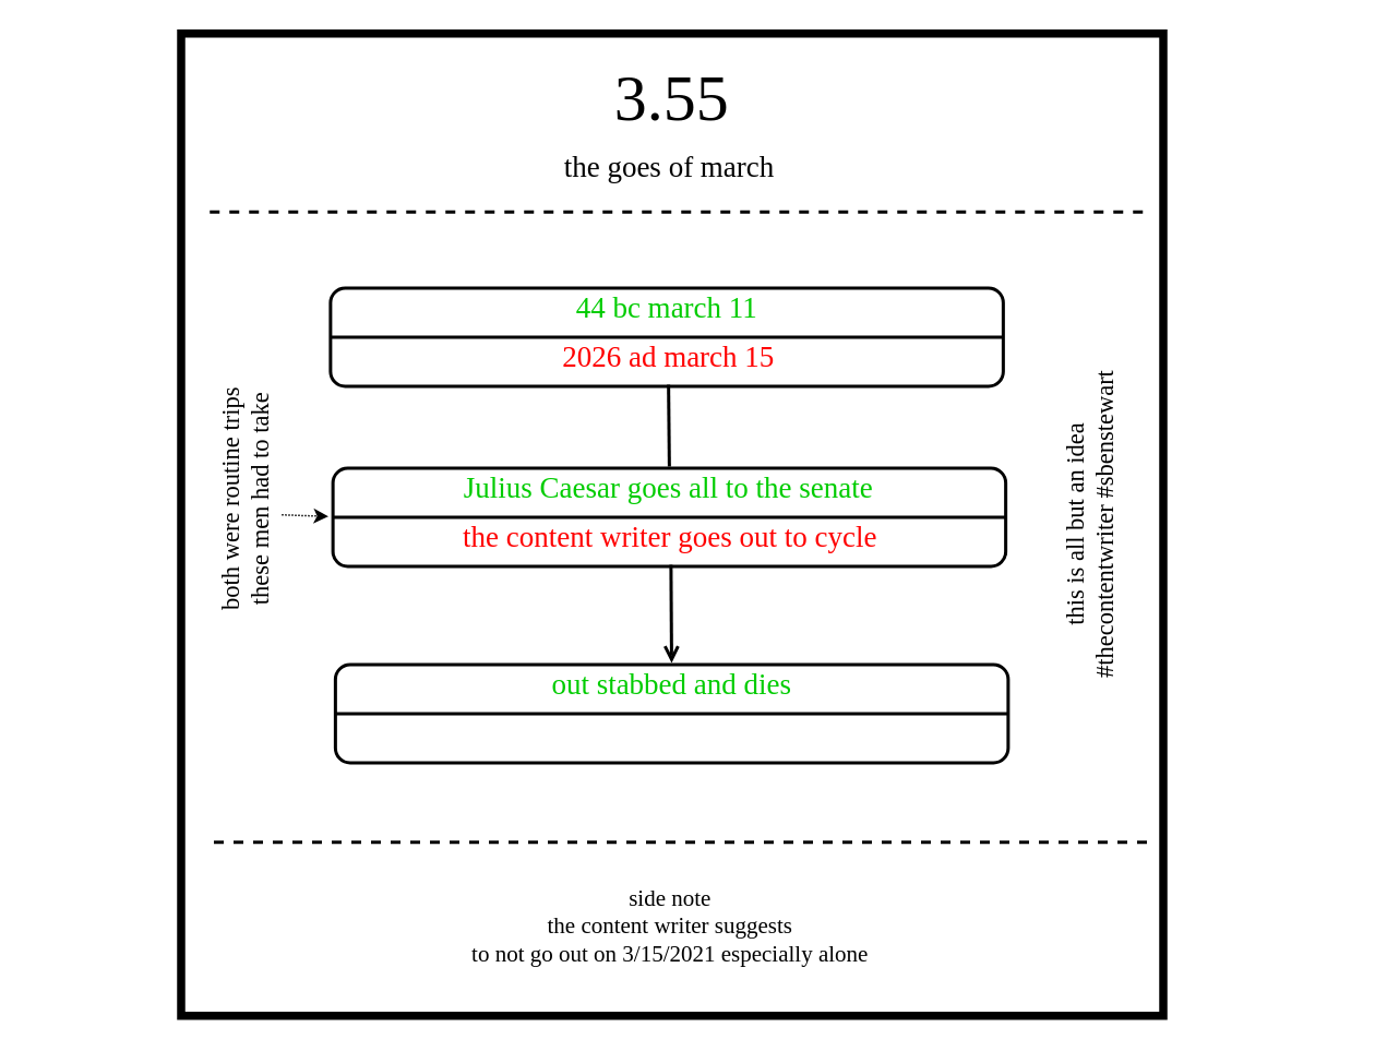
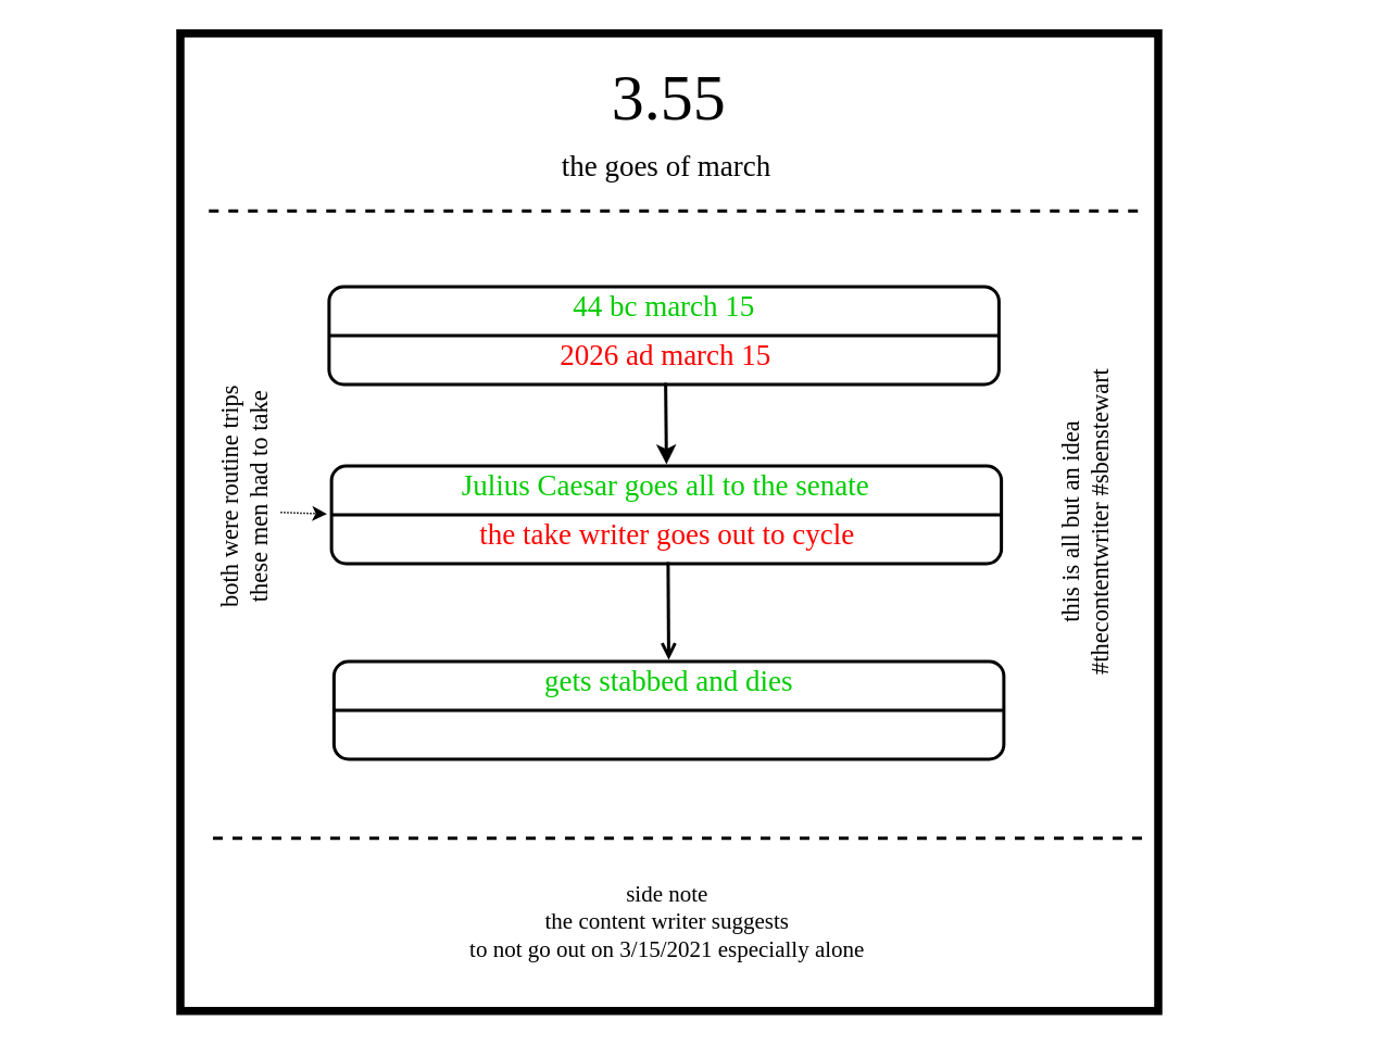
  <mxCell id="0" />
  <mxCell id="1" parent="0" />
  <mxCell id="2" value="" style="rounded=1;whiteSpace=wrap;html=1;strokeWidth=2;" vertex="1" parent="1"><mxGeometry x="201.25" y="175.5" width="411" height="60" as="geometry" /></mxCell>
  <mxCell id="3" value="" style="endArrow=none;html=1;exitX=0;exitY=0.5;exitDx=0;exitDy=0;strokeWidth=2;entryX=1;entryY=0.5;entryDx=0;entryDy=0;" edge="1" parent="1" source="2" target="2"><mxGeometry width="50" height="50" relative="1" as="geometry"><mxPoint x="582.25" y="264.5" as="sourcePoint" /><mxPoint x="322.25" y="214.5" as="targetPoint" /></mxGeometry></mxCell>
  <mxCell id="4" value="" style="whiteSpace=wrap;html=1;aspect=fixed;strokeWidth=5;fillColor=none;fontFamily=xkcd;" parent="1" vertex="1"><mxGeometry x="110" y="20" width="600" height="600" as="geometry" /></mxCell>
  <mxCell id="5" value="&lt;font&gt;&lt;span style=&quot;font-size: 40px&quot;&gt;3.55&lt;/span&gt;&lt;br&gt;&lt;/font&gt;" style="text;html=1;strokeColor=none;fillColor=none;align=center;verticalAlign=middle;whiteSpace=wrap;rounded=0;fontFamily=xkcd;" parent="1" vertex="1"><mxGeometry x="125" y="48" width="570" height="22" as="geometry" /></mxCell>
  <mxCell id="6" value="&lt;font&gt;&lt;span style=&quot;font-size: 18px&quot;&gt;the goes of march&lt;/span&gt;&lt;br&gt;&lt;/font&gt;" style="text;html=1;strokeColor=none;fillColor=none;align=center;verticalAlign=middle;whiteSpace=wrap;rounded=0;fontFamily=xkcd;" parent="1" vertex="1"><mxGeometry x="149.25" y="92" width="518.5" height="20" as="geometry" /></mxCell>
  <mxCell id="7" value="" style="endArrow=none;dashed=1;html=1;strokeWidth=2;" parent="1" edge="1"><mxGeometry width="50" height="50" relative="1" as="geometry"><mxPoint x="697.5" y="129" as="sourcePoint" /><mxPoint x="122.5" y="129" as="targetPoint" /></mxGeometry></mxCell>
  <mxCell id="8" value="" style="endArrow=none;dashed=1;html=1;strokeWidth=2;" parent="1" edge="1"><mxGeometry width="50" height="50" relative="1" as="geometry"><mxPoint x="700" y="514" as="sourcePoint" /><mxPoint x="125" y="514" as="targetPoint" /></mxGeometry></mxCell>
  <mxCell id="9" value="&lt;font style=&quot;font-size: 14px&quot;&gt;&lt;span&gt;side note&lt;/span&gt;&lt;br&gt;the content writer&amp;nbsp;suggests&lt;br&gt;to not go out on 3/15/2021 especially alone&lt;br&gt;&lt;/font&gt;" style="text;html=1;strokeColor=none;fillColor=none;align=center;verticalAlign=middle;whiteSpace=wrap;rounded=0;fontFamily=xkcd;" parent="1" vertex="1"><mxGeometry x="108.5" y="526" width="600" height="80" as="geometry" /></mxCell>
  <mxCell id="10" style="edgeStyle=orthogonalEdgeStyle;rounded=0;orthogonalLoop=1;jettySize=auto;html=1;exitX=0.5;exitY=1;exitDx=0;exitDy=0;strokeWidth=2;" parent="1" edge="1"><mxGeometry relative="1" as="geometry"><mxPoint x="561" y="381" as="sourcePoint" /><mxPoint x="561" y="381" as="targetPoint" /></mxGeometry></mxCell>
  <mxCell id="11" value="&lt;font style=&quot;font-size: 15px&quot;&gt;&lt;font style=&quot;font-size: 15px&quot;&gt;this is all but an idea&lt;br&gt;&lt;/font&gt;#thecontentwriter #sbenstewart&lt;br&gt;&lt;/font&gt;" style="text;html=1;strokeColor=none;fillColor=none;align=center;verticalAlign=middle;whiteSpace=wrap;rounded=0;rotation=-90;fontFamily=xkcd;" parent="1" vertex="1"><mxGeometry x="505" y="310" width="320" height="20" as="geometry" /></mxCell>
- <mxCell id="12" value="&lt;font&gt;&lt;span style=&quot;font-size: 18px&quot;&gt;44 bc march 11&lt;/span&gt;&lt;br&gt;&lt;/font&gt;" style="text;html=1;strokeColor=none;fillColor=none;align=center;verticalAlign=middle;whiteSpace=wrap;rounded=0;fontFamily=xkcd;spacingBottom=4;fontColor=#00CC00;" vertex="1" parent="1"><mxGeometry x="201.75" y="174.5" width="410" height="30" as="geometry" /></mxCell>
+ <mxCell id="12" value="&lt;font&gt;&lt;span style=&quot;font-size: 18px&quot;&gt;44 bc march 15&lt;/span&gt;&lt;br&gt;&lt;/font&gt;" style="text;html=1;strokeColor=none;fillColor=none;align=center;verticalAlign=middle;whiteSpace=wrap;rounded=0;fontFamily=xkcd;spacingBottom=4;fontColor=#00CC00;" vertex="1" parent="1"><mxGeometry x="201.75" y="174.5" width="410" height="30" as="geometry" /></mxCell>
  <mxCell id="13" value="&lt;font&gt;&lt;span style=&quot;font-size: 18px&quot;&gt;2026 ad march 15&lt;/span&gt;&lt;br&gt;&lt;/font&gt;" style="text;html=1;strokeColor=none;fillColor=none;align=center;verticalAlign=middle;whiteSpace=wrap;rounded=0;fontFamily=xkcd;spacingBottom=4;fontColor=#FF0000;" vertex="1" parent="1"><mxGeometry x="202.75" y="204.5" width="410" height="30" as="geometry" /></mxCell>
  <mxCell id="14" value="" style="rounded=1;whiteSpace=wrap;html=1;strokeWidth=2;" vertex="1" parent="1"><mxGeometry x="202.75" y="285.5" width="411" height="60" as="geometry" /></mxCell>
  <mxCell id="15" value="" style="endArrow=none;html=1;exitX=0;exitY=0.5;exitDx=0;exitDy=0;strokeWidth=2;entryX=1;entryY=0.5;entryDx=0;entryDy=0;" edge="1" parent="1" source="14" target="14"><mxGeometry width="50" height="50" relative="1" as="geometry"><mxPoint x="583.75" y="374.5" as="sourcePoint" /><mxPoint x="323.75" y="324.5" as="targetPoint" /></mxGeometry></mxCell>
  <mxCell id="16" value="&lt;font&gt;&lt;span style=&quot;font-size: 18px&quot;&gt;Julius&amp;nbsp;Caesar&amp;nbsp;goes all to the senate&lt;/span&gt;&lt;br&gt;&lt;/font&gt;" style="text;html=1;strokeColor=none;fillColor=none;align=center;verticalAlign=middle;whiteSpace=wrap;rounded=0;fontFamily=xkcd;spacingBottom=4;fontColor=#00CC00;" vertex="1" parent="1"><mxGeometry x="203.25" y="284.5" width="410" height="30" as="geometry" /></mxCell>
- <mxCell id="17" value="&lt;font&gt;&lt;span style=&quot;font-size: 18px&quot;&gt;the content writer goes out to cycle&lt;/span&gt;&lt;br&gt;&lt;/font&gt;" style="text;html=1;strokeColor=none;fillColor=none;align=center;verticalAlign=middle;whiteSpace=wrap;rounded=0;fontFamily=xkcd;spacingBottom=4;fontColor=#FF0000;" vertex="1" parent="1"><mxGeometry x="204.25" y="314.5" width="410" height="30" as="geometry" /></mxCell>
+ <mxCell id="17" value="&lt;font&gt;&lt;span style=&quot;font-size: 18px&quot;&gt;the take writer goes out to cycle&lt;/span&gt;&lt;br&gt;&lt;/font&gt;" style="text;html=1;strokeColor=none;fillColor=none;align=center;verticalAlign=middle;whiteSpace=wrap;rounded=0;fontFamily=xkcd;spacingBottom=4;fontColor=#FF0000;" vertex="1" parent="1"><mxGeometry x="204.25" y="314.5" width="410" height="30" as="geometry" /></mxCell>
  <mxCell id="18" value="" style="rounded=1;whiteSpace=wrap;html=1;strokeWidth=2;" vertex="1" parent="1"><mxGeometry x="204.25" y="405.5" width="411" height="60" as="geometry" /></mxCell>
  <mxCell id="19" value="" style="endArrow=none;html=1;exitX=0;exitY=0.5;exitDx=0;exitDy=0;strokeWidth=2;entryX=1;entryY=0.5;entryDx=0;entryDy=0;" edge="1" parent="1" source="18" target="18"><mxGeometry width="50" height="50" relative="1" as="geometry"><mxPoint x="585.25" y="494.5" as="sourcePoint" /><mxPoint x="325.25" y="444.5" as="targetPoint" /></mxGeometry></mxCell>
- <mxCell id="20" value="&lt;font&gt;&lt;span style=&quot;font-size: 18px&quot;&gt;out stabbed and dies&lt;/span&gt;&lt;br&gt;&lt;/font&gt;" style="text;html=1;strokeColor=none;fillColor=none;align=center;verticalAlign=middle;whiteSpace=wrap;rounded=0;fontFamily=xkcd;spacingBottom=4;fontColor=#00CC00;" vertex="1" parent="1"><mxGeometry x="204.75" y="404.5" width="410" height="30" as="geometry" /></mxCell>
- <mxCell id="21" value="" style="endArrow=none;html=1;strokeWidth=2;fontColor=#FF0000;exitX=0.5;exitY=1;exitDx=0;exitDy=0;entryX=0.5;entryY=0;entryDx=0;entryDy=0;" edge="1" parent="1" source="13" target="16"><mxGeometry width="50" height="50" relative="1" as="geometry"><mxPoint x="450" y="300" as="sourcePoint" /><mxPoint x="500" y="250" as="targetPoint" /></mxGeometry></mxCell>
+ <mxCell id="20" value="&lt;font&gt;&lt;span style=&quot;font-size: 18px&quot;&gt;gets stabbed and dies&lt;/span&gt;&lt;br&gt;&lt;/font&gt;" style="text;html=1;strokeColor=none;fillColor=none;align=center;verticalAlign=middle;whiteSpace=wrap;rounded=0;fontFamily=xkcd;spacingBottom=4;fontColor=#00CC00;" vertex="1" parent="1"><mxGeometry x="204.75" y="404.5" width="410" height="30" as="geometry" /></mxCell>
+ <mxCell id="21" value="" style="endArrow=classic;html=1;strokeWidth=2;fontColor=#FF0000;exitX=0.5;exitY=1;exitDx=0;exitDy=0;entryX=0.5;entryY=0;entryDx=0;entryDy=0;" edge="1" parent="1" source="13" target="16"><mxGeometry width="50" height="50" relative="1" as="geometry"><mxPoint x="450" y="300" as="sourcePoint" /><mxPoint x="500" y="250" as="targetPoint" /></mxGeometry></mxCell>
  <mxCell id="22" value="" style="endArrow=open;html=1;strokeWidth=2;fontColor=#FF0000;exitX=0.5;exitY=1;exitDx=0;exitDy=0;" edge="1" parent="1" source="17" target="20"><mxGeometry width="50" height="50" relative="1" as="geometry"><mxPoint x="417.75" y="244.5" as="sourcePoint" /><mxPoint x="418.25" y="294.5" as="targetPoint" /></mxGeometry></mxCell>
  <mxCell id="23" value="&lt;font style=&quot;font-size: 15px&quot;&gt;both were routine trips&lt;br&gt;these men had to take&lt;br&gt;&lt;/font&gt;" style="text;html=1;strokeColor=none;fillColor=none;align=center;verticalAlign=middle;whiteSpace=wrap;rounded=0;rotation=-90;fontFamily=xkcd;" vertex="1" parent="1"><mxGeometry x="20" y="294.5" width="257" height="20" as="geometry" /></mxCell>
  <mxCell id="24" value="" style="endArrow=classic;html=1;strokeWidth=1;fontColor=#FF0000;dashed=1;dashPattern=1 1;" edge="1" parent="1"><mxGeometry width="50" height="50" relative="1" as="geometry"><mxPoint x="171.5" y="314" as="sourcePoint" /><mxPoint x="200" y="315" as="targetPoint" /></mxGeometry></mxCell>
